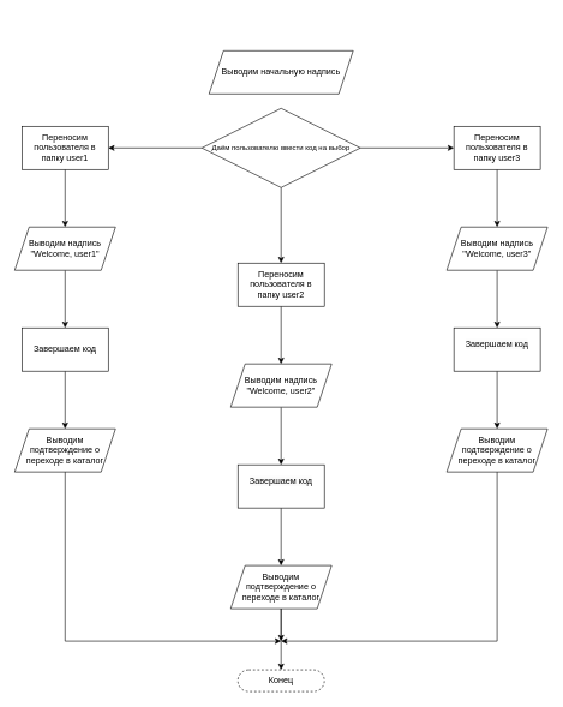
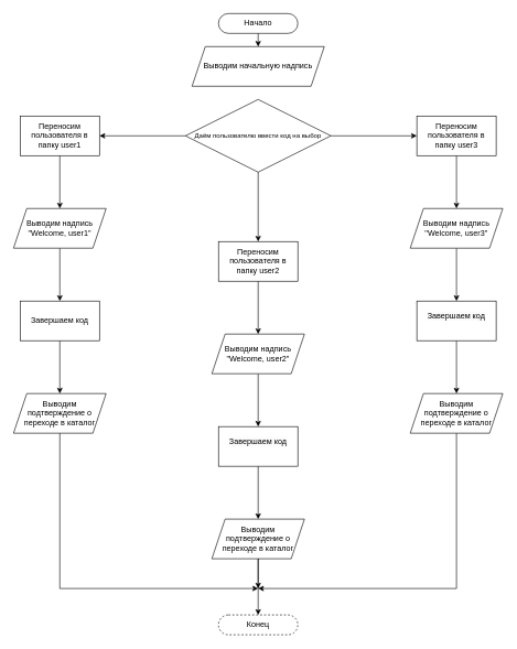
  <mxCell id="0" />
  <mxCell id="1" parent="0" />
+ <mxCell id="2" value="Начало" style="rounded=1;whiteSpace=wrap;html=1;arcSize=50;" vertex="1" parent="1"><mxGeometry x="330" y="20" width="120" height="30" as="geometry" /></mxCell>
+ <mxCell id="3" value="" style="endArrow=classic;html=1;rounded=0;exitX=0.5;exitY=1;exitDx=0;exitDy=0;" edge="1" parent="1" source="2" target="4"><mxGeometry width="50" height="50" relative="1" as="geometry"><mxPoint x="370" y="100" as="sourcePoint" /><mxPoint x="390" y="90" as="targetPoint" /></mxGeometry></mxCell>
  <mxCell id="4" value="Выводим начальную надпись" style="shape=parallelogram;perimeter=parallelogramPerimeter;whiteSpace=wrap;html=1;fixedSize=1;" vertex="1" parent="1"><mxGeometry x="290" y="70" width="200" height="60" as="geometry" /></mxCell>
  <mxCell id="5" value="" style="edgeStyle=orthogonalEdgeStyle;rounded=0;orthogonalLoop=1;jettySize=auto;html=1;" edge="1" parent="1" source="8" target="10"><mxGeometry relative="1" as="geometry" /></mxCell>
  <mxCell id="6" value="" style="edgeStyle=orthogonalEdgeStyle;rounded=0;orthogonalLoop=1;jettySize=auto;html=1;" edge="1" parent="1" source="8" target="12"><mxGeometry relative="1" as="geometry" /></mxCell>
  <mxCell id="7" value="" style="edgeStyle=orthogonalEdgeStyle;rounded=0;orthogonalLoop=1;jettySize=auto;html=1;" edge="1" parent="1" source="8" target="14"><mxGeometry relative="1" as="geometry" /></mxCell>
  <mxCell id="8" value="&lt;font style=&quot;font-size: 10px;&quot;&gt;Даём пользователю ввести код на выбор&lt;/font&gt;" style="rhombus;whiteSpace=wrap;html=1;" vertex="1" parent="1"><mxGeometry x="280" y="150" width="220" height="110" as="geometry" /></mxCell>
  <mxCell id="9" value="" style="edgeStyle=orthogonalEdgeStyle;rounded=0;orthogonalLoop=1;jettySize=auto;html=1;" edge="1" parent="1" source="10" target="20"><mxGeometry relative="1" as="geometry" /></mxCell>
  <mxCell id="10" value="Переносим пользователя в папку user3" style="whiteSpace=wrap;html=1;" vertex="1" parent="1"><mxGeometry x="630" y="175" width="120" height="60" as="geometry" /></mxCell>
  <mxCell id="11" value="" style="edgeStyle=orthogonalEdgeStyle;rounded=0;orthogonalLoop=1;jettySize=auto;html=1;" edge="1" parent="1" source="12" target="16"><mxGeometry relative="1" as="geometry" /></mxCell>
  <mxCell id="12" value="Переносим пользователя в папку user1" style="whiteSpace=wrap;html=1;" vertex="1" parent="1"><mxGeometry x="30" y="175" width="120" height="60" as="geometry" /></mxCell>
  <mxCell id="13" value="" style="edgeStyle=orthogonalEdgeStyle;rounded=0;orthogonalLoop=1;jettySize=auto;html=1;" edge="1" parent="1" source="14" target="18"><mxGeometry relative="1" as="geometry" /></mxCell>
  <mxCell id="14" value="Переносим пользователя в папку user2" style="whiteSpace=wrap;html=1;" vertex="1" parent="1"><mxGeometry x="330" y="365" width="120" height="60" as="geometry" /></mxCell>
  <mxCell id="15" value="" style="edgeStyle=orthogonalEdgeStyle;rounded=0;orthogonalLoop=1;jettySize=auto;html=1;" edge="1" parent="1" source="16" target="22"><mxGeometry relative="1" as="geometry" /></mxCell>
  <mxCell id="16" value="Выводим надпись&lt;br&gt;&quot;Welcome, user1&quot;" style="shape=parallelogram;perimeter=parallelogramPerimeter;whiteSpace=wrap;html=1;fixedSize=1;" vertex="1" parent="1"><mxGeometry x="20" y="315" width="140" height="60" as="geometry" /></mxCell>
  <mxCell id="17" value="" style="edgeStyle=orthogonalEdgeStyle;rounded=0;orthogonalLoop=1;jettySize=auto;html=1;" edge="1" parent="1" source="18" target="24"><mxGeometry relative="1" as="geometry" /></mxCell>
  <mxCell id="18" value="Выводим надпись&lt;br style=&quot;border-color: var(--border-color);&quot;&gt;&quot;Welcome, user2&quot;" style="shape=parallelogram;perimeter=parallelogramPerimeter;whiteSpace=wrap;html=1;fixedSize=1;" vertex="1" parent="1"><mxGeometry x="320" y="505" width="140" height="60" as="geometry" /></mxCell>
  <mxCell id="19" value="" style="edgeStyle=orthogonalEdgeStyle;rounded=0;orthogonalLoop=1;jettySize=auto;html=1;" edge="1" parent="1" source="20" target="26"><mxGeometry relative="1" as="geometry" /></mxCell>
  <mxCell id="20" value="Выводим надпись&lt;br style=&quot;border-color: var(--border-color);&quot;&gt;&quot;Welcome, user3&quot;" style="shape=parallelogram;perimeter=parallelogramPerimeter;whiteSpace=wrap;html=1;fixedSize=1;" vertex="1" parent="1"><mxGeometry x="620" y="315" width="140" height="60" as="geometry" /></mxCell>
  <mxCell id="21" value="" style="edgeStyle=orthogonalEdgeStyle;rounded=0;orthogonalLoop=1;jettySize=auto;html=1;" edge="1" parent="1" source="22" target="28"><mxGeometry relative="1" as="geometry" /></mxCell>
  <mxCell id="22" value="Завершаем код" style="whiteSpace=wrap;html=1;" vertex="1" parent="1"><mxGeometry x="30" y="455" width="120" height="60" as="geometry" /></mxCell>
  <mxCell id="23" value="" style="edgeStyle=orthogonalEdgeStyle;rounded=0;orthogonalLoop=1;jettySize=auto;html=1;" edge="1" parent="1" source="24" target="27"><mxGeometry relative="1" as="geometry" /></mxCell>
  <mxCell id="24" value="&#10;&lt;span style=&quot;color: rgb(0, 0, 0); font-family: Helvetica; font-size: 12px; font-style: normal; font-variant-ligatures: normal; font-variant-caps: normal; font-weight: 400; letter-spacing: normal; orphans: 2; text-align: center; text-indent: 0px; text-transform: none; widows: 2; word-spacing: 0px; -webkit-text-stroke-width: 0px; background-color: rgb(251, 251, 251); text-decoration-thickness: initial; text-decoration-style: initial; text-decoration-color: initial; float: none; display: inline !important;&quot;&gt;Завершаем код&lt;/span&gt;&#10;&#10;" style="whiteSpace=wrap;html=1;" vertex="1" parent="1"><mxGeometry x="330" y="645" width="120" height="60" as="geometry" /></mxCell>
  <mxCell id="25" value="" style="edgeStyle=orthogonalEdgeStyle;rounded=0;orthogonalLoop=1;jettySize=auto;html=1;" edge="1" parent="1" source="26" target="29"><mxGeometry relative="1" as="geometry" /></mxCell>
  <mxCell id="26" value="&#10;&lt;span style=&quot;color: rgb(0, 0, 0); font-family: Helvetica; font-size: 12px; font-style: normal; font-variant-ligatures: normal; font-variant-caps: normal; font-weight: 400; letter-spacing: normal; orphans: 2; text-align: center; text-indent: 0px; text-transform: none; widows: 2; word-spacing: 0px; -webkit-text-stroke-width: 0px; background-color: rgb(251, 251, 251); text-decoration-thickness: initial; text-decoration-style: initial; text-decoration-color: initial; float: none; display: inline !important;&quot;&gt;Завершаем код&lt;/span&gt;&#10;&#10;" style="whiteSpace=wrap;html=1;" vertex="1" parent="1"><mxGeometry x="630" y="455" width="120" height="60" as="geometry" /></mxCell>
  <mxCell id="27" value="Выводим подтверждение о переходе в каталог" style="shape=parallelogram;perimeter=parallelogramPerimeter;whiteSpace=wrap;html=1;fixedSize=1;" vertex="1" parent="1"><mxGeometry x="320" y="785" width="140" height="60" as="geometry" /></mxCell>
  <mxCell id="28" value="Выводим подтверждение о переходе в каталог" style="shape=parallelogram;perimeter=parallelogramPerimeter;whiteSpace=wrap;html=1;fixedSize=1;" vertex="1" parent="1"><mxGeometry x="20" y="595" width="140" height="60" as="geometry" /></mxCell>
  <mxCell id="29" value="Выводим подтверждение о переходе в каталог" style="shape=parallelogram;perimeter=parallelogramPerimeter;whiteSpace=wrap;html=1;fixedSize=1;" vertex="1" parent="1"><mxGeometry x="620" y="595" width="140" height="60" as="geometry" /></mxCell>
  <mxCell id="30" value="Конец" style="rounded=1;whiteSpace=wrap;html=1;arcSize=50;dashed=1;" vertex="1" parent="1"><mxGeometry x="330" y="930" width="120" height="30" as="geometry" /></mxCell>
  <mxCell id="31" value="" style="endArrow=classic;html=1;rounded=0;exitX=0.5;exitY=1;exitDx=0;exitDy=0;" edge="1" parent="1" source="27"><mxGeometry width="50" height="50" relative="1" as="geometry"><mxPoint x="330" y="870" as="sourcePoint" /><mxPoint x="390" y="890" as="targetPoint" /></mxGeometry></mxCell>
  <mxCell id="32" value="" style="endArrow=classic;html=1;rounded=0;exitX=0.5;exitY=1;exitDx=0;exitDy=0;" edge="1" parent="1" source="29"><mxGeometry width="50" height="50" relative="1" as="geometry"><mxPoint x="480" y="870" as="sourcePoint" /><mxPoint x="390" y="890" as="targetPoint" /><Array as="points"><mxPoint x="690" y="890" /></Array></mxGeometry></mxCell>
  <mxCell id="33" value="" style="endArrow=classic;html=1;rounded=0;exitX=0.5;exitY=1;exitDx=0;exitDy=0;" edge="1" parent="1" source="28"><mxGeometry width="50" height="50" relative="1" as="geometry"><mxPoint x="170" y="870" as="sourcePoint" /><mxPoint x="390" y="890" as="targetPoint" /><Array as="points"><mxPoint x="90" y="890" /></Array></mxGeometry></mxCell>
  <mxCell id="34" value="" style="endArrow=classic;html=1;rounded=0;entryX=0.5;entryY=0;entryDx=0;entryDy=0;exitX=0.5;exitY=1;exitDx=0;exitDy=0;" edge="1" parent="1" source="27" target="30"><mxGeometry width="50" height="50" relative="1" as="geometry"><mxPoint x="390" y="890" as="sourcePoint" /><mxPoint x="370" y="870" as="targetPoint" /></mxGeometry></mxCell>
